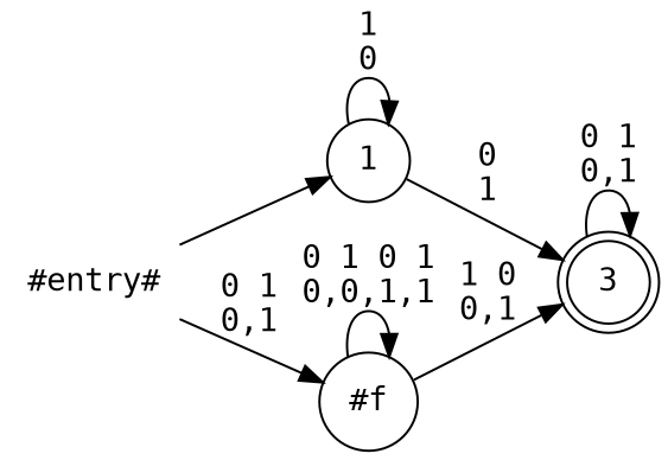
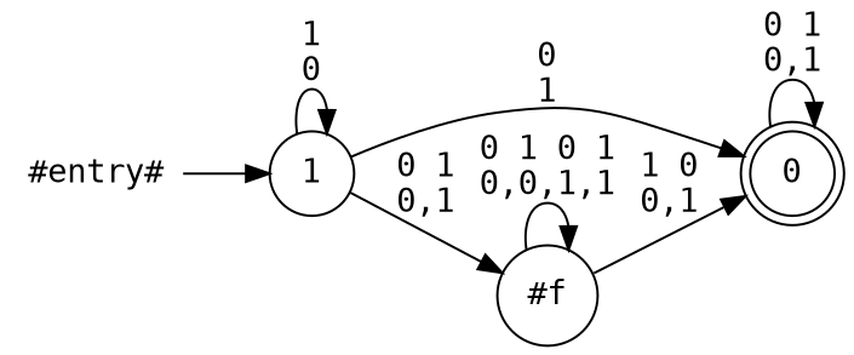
  digraph {
    fontname="DejaVu Sans Mono"
    rankdir=LR
    node [fontname="DejaVu Sans Mono" shape=circle]
    edge [fontname="DejaVu Sans Mono"]
    "#entry#" [shape=none]
    1
-   0 [shape=doublecircle label=3]
+   0 [shape=doublecircle]
    "#f"
    "#entry#" -> 1
    1 -> 1 [label="1\n0"]
    1 -> 0 [label="0\n1"]
-   "#entry#" -> "#f" [label="0 1\n0,1"]
+   1 -> "#f" [label="0 1\n0,1"]
    0 -> 0 [label="0 1\n0,1"]
    "#f" -> 0 [label="1 0\n0,1"]
    "#f" -> "#f" [label="0 1 0 1\n0,0,1,1"]
  }
